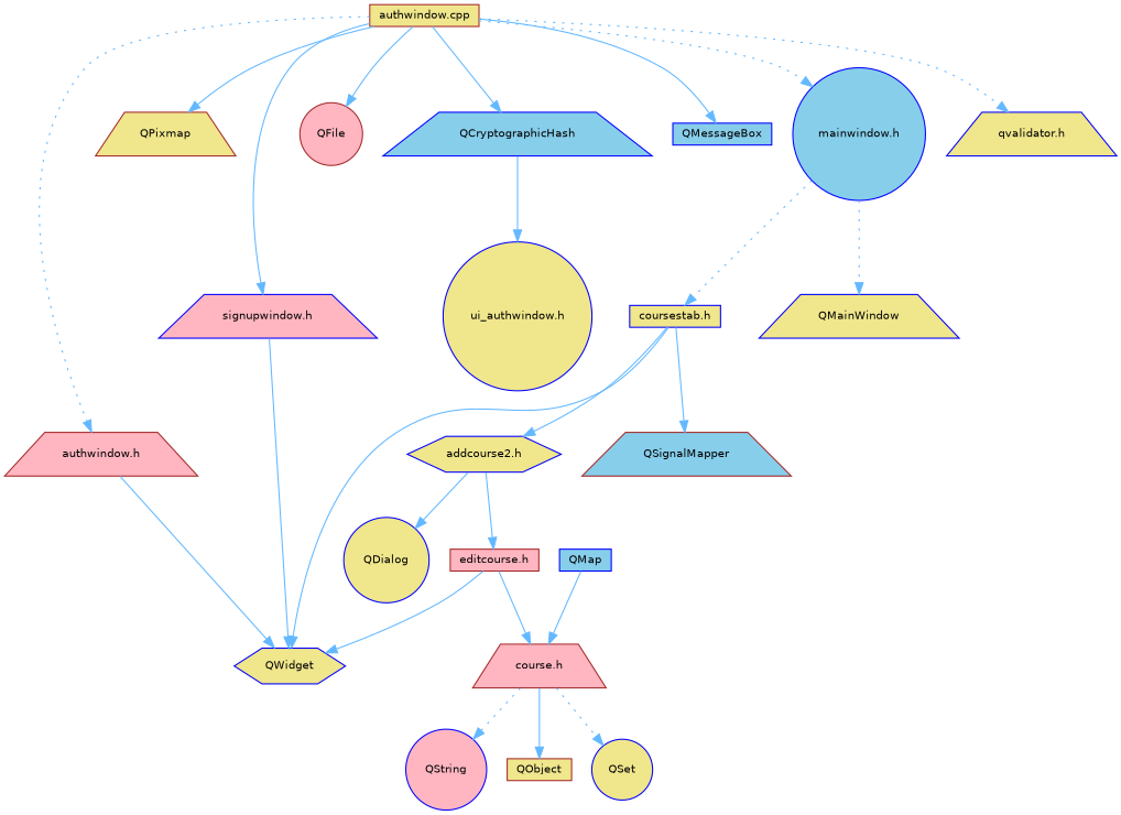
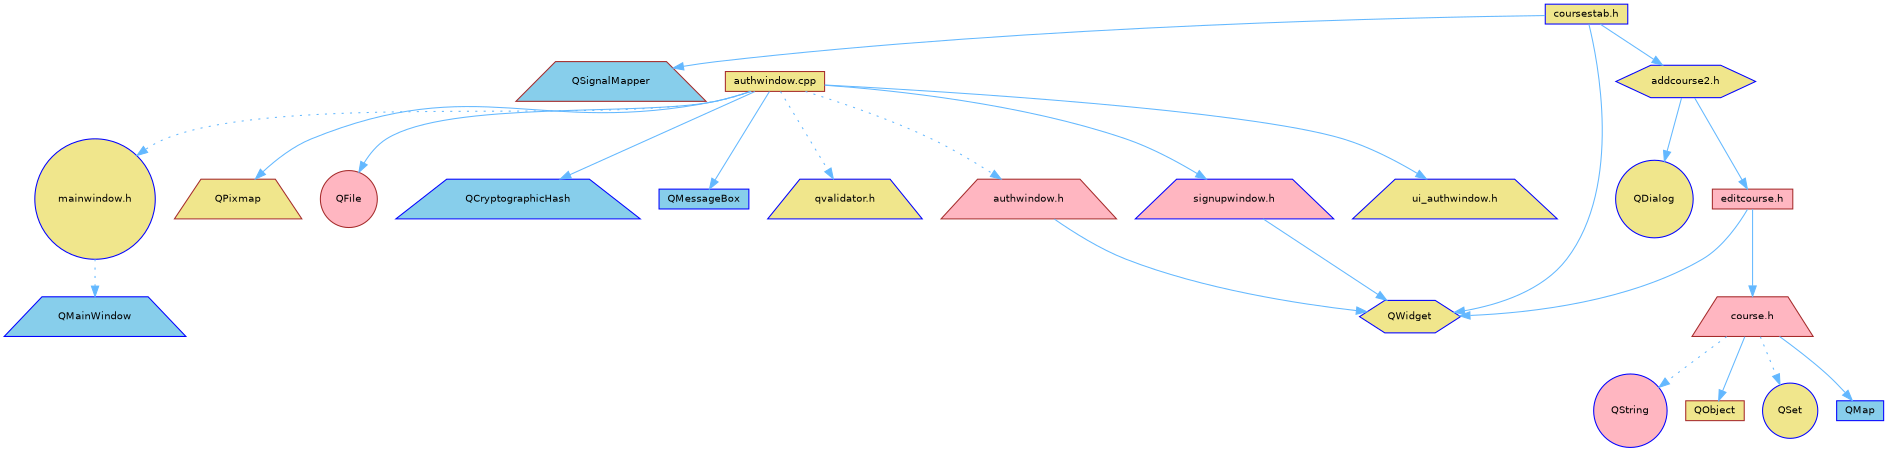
  digraph {
    node [color=blue fillcolor=khaki fontname=Helvetica fontsize=10 shape=trapezium style=filled]
    edge [color=steelblue1 fontname=Helvetica fontsize=10 labelfontname=Helvetica labelfontsize=10 style=solid]
    n1 [color=brown fontcolor=black height=0.2 label="authwindow.cpp" shape=box width=0.4]
    n2 [color=brown fillcolor=lightpink height=0.2 label="authwindow.h" width=0.4]
-   n3 [height=0.2 label="ui_authwindow.h" shape=circle width=0.4]
+   n3 [height=0.2 label="ui_authwindow.h" width=0.4]
    n4 [color=brown height=0.2 label=QPixmap width=0.4]
    n5 [fillcolor=lightpink height=0.2 label="signupwindow.h" width=0.4]
    n6 [color=brown fillcolor=lightpink height=0.2 label=QFile shape=circle width=0.4]
    n7 [fillcolor=skyblue height=0.2 label=QCryptographicHash width=0.4]
    n8 [fillcolor=skyblue height=0.2 label=QMessageBox shape=box width=0.4]
-   n9 [fillcolor=skyblue height=0.2 label="mainwindow.h" shape=circle width=0.4]
+   n9 [height=0.2 label="mainwindow.h" shape=circle width=0.4]
    n10 [height=0.2 label="qvalidator.h" width=0.4]
    n11 [height=0.2 label=QWidget shape=hexagon width=0.4]
    n12 [height=0.2 label="coursestab.h" shape=box width=0.4]
-   n13 [height=0.2 label=QMainWindow width=0.4]
+   n13 [fillcolor=skyblue height=0.2 label=QMainWindow width=0.4]
    n14 [height=0.2 label="addcourse2.h" shape=hexagon width=0.4]
    n15 [color=brown fillcolor=skyblue height=0.2 label=QSignalMapper width=0.4]
    n16 [height=0.2 label=QDialog shape=circle width=0.4]
    n17 [color=brown fillcolor=lightpink height=0.2 label="editcourse.h" shape=box width=0.4]
    n18 [color=brown fillcolor=lightpink height=0.2 label="course.h" width=0.4]
    n19 [fillcolor=lightpink height=0.2 label=QString shape=circle width=0.4]
    n20 [color=brown height=0.2 label=QObject shape=box width=0.4]
    n21 [height=0.2 label=QSet shape=circle width=0.4]
    n22 [fillcolor=skyblue height=0.2 label=QMap shape=box width=0.4]
    n1 -> n2 [style=dotted]
-   n7 -> n3
+   n1 -> n3
    n1 -> n4
    n1 -> n5
    n1 -> n6
    n1 -> n7
    n1 -> n8
    n1 -> n9 [style=dotted]
    n1 -> n10 [style=dotted]
    n2 -> n11
    n5 -> n11
-   n9 -> n12 [style=dotted]
    n9 -> n13 [style=dotted]
    n12 -> n11
    n12 -> n14
    n12 -> n15
    n14 -> n16
    n14 -> n17
    n17 -> n11
    n17 -> n18
    n18 -> n19 [style=dotted]
    n18 -> n20
    n18 -> n21 [style=dotted]
-   n22 -> n18
+   n18 -> n22
  }
